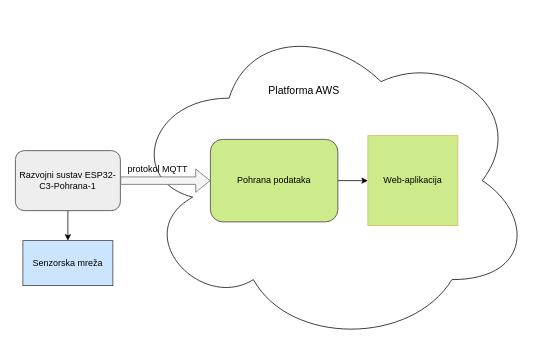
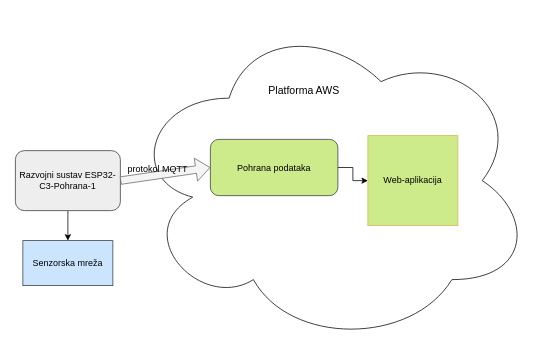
  <mxCell id="0" />
  <mxCell id="1" parent="0" />
  <mxCell id="2" value="" style="ellipse;shape=cloud;whiteSpace=wrap;html=1;" parent="1" vertex="1"><mxGeometry x="170" y="20" width="540" height="440" as="geometry" /></mxCell>
  <mxCell id="3" style="edgeStyle=orthogonalEdgeStyle;rounded=0;orthogonalLoop=1;jettySize=auto;html=1;entryX=0.5;entryY=0;entryDx=0;entryDy=0;" parent="1" source="4" target="9" edge="1"><mxGeometry relative="1" as="geometry" /></mxCell>
  <mxCell id="4" value="Razvojni sustav ESP32-C3-Pohrana-1" style="rounded=1;whiteSpace=wrap;html=1;fillColor=#eeeeee;strokeColor=#36393d;" parent="1" vertex="1"><mxGeometry x="20" y="200" width="140" height="80" as="geometry" /></mxCell>
  <mxCell id="5" value="" style="shape=flexArrow;endArrow=classic;html=1;rounded=0;exitX=1;exitY=0.5;exitDx=0;exitDy=0;fillColor=#f5f5f5;strokeColor=#666666;entryX=0;entryY=0.5;entryDx=0;entryDy=0;" parent="1" source="4" target="7" edge="1"><mxGeometry width="50" height="50" relative="1" as="geometry"><mxPoint x="300" y="300" as="sourcePoint" /><mxPoint x="240" y="240" as="targetPoint" /></mxGeometry></mxCell>
  <mxCell id="6" style="edgeStyle=orthogonalEdgeStyle;rounded=0;orthogonalLoop=1;jettySize=auto;html=1;entryX=0;entryY=0.5;entryDx=0;entryDy=0;" parent="1" source="7" target="8" edge="1"><mxGeometry relative="1" as="geometry" /></mxCell>
- <mxCell id="7" value="&lt;div&gt;Pohrana podataka&lt;br&gt;&lt;/div&gt;" style="rounded=1;whiteSpace=wrap;html=1;fillColor=#cdeb8b;strokeColor=#36393d;" parent="1" vertex="1"><mxGeometry x="280" y="185" width="170" height="110" as="geometry" /></mxCell>
+ <mxCell id="7" value="&lt;div&gt;Pohrana podataka&lt;br&gt;&lt;/div&gt;" style="rounded=1;whiteSpace=wrap;html=1;fillColor=#cdeb8b;strokeColor=#36393d;" parent="1" vertex="1"><mxGeometry x="280" y="185" width="170" height="75" as="geometry" /></mxCell>
  <mxCell id="8" value="&lt;div&gt;Web-aplikacija&lt;/div&gt;" style="rounded=0;whiteSpace=wrap;html=1;fillColor=#cdeb8b;strokeColor=#d6b656;" parent="1" vertex="1"><mxGeometry x="490" y="180" width="120" height="120" as="geometry" /></mxCell>
  <mxCell id="9" value="Senzorska mreža" style="rounded=0;whiteSpace=wrap;html=1;fillColor=#cce5ff;strokeColor=#36393d;" parent="1" vertex="1"><mxGeometry x="30" y="320" width="120" height="60" as="geometry" /></mxCell>
  <mxCell id="10" value="protokol MQTT" style="text;html=1;align=center;verticalAlign=middle;whiteSpace=wrap;rounded=0;" parent="1" vertex="1"><mxGeometry x="160" y="210" width="100" height="30" as="geometry" /></mxCell>
  <mxCell id="11" value="&lt;font style=&quot;font-size: 14px;&quot;&gt;Platforma AWS&lt;/font&gt;" style="text;html=1;align=center;verticalAlign=middle;whiteSpace=wrap;rounded=0;" parent="1" vertex="1"><mxGeometry x="350" y="100" width="110" height="40" as="geometry" /></mxCell>
